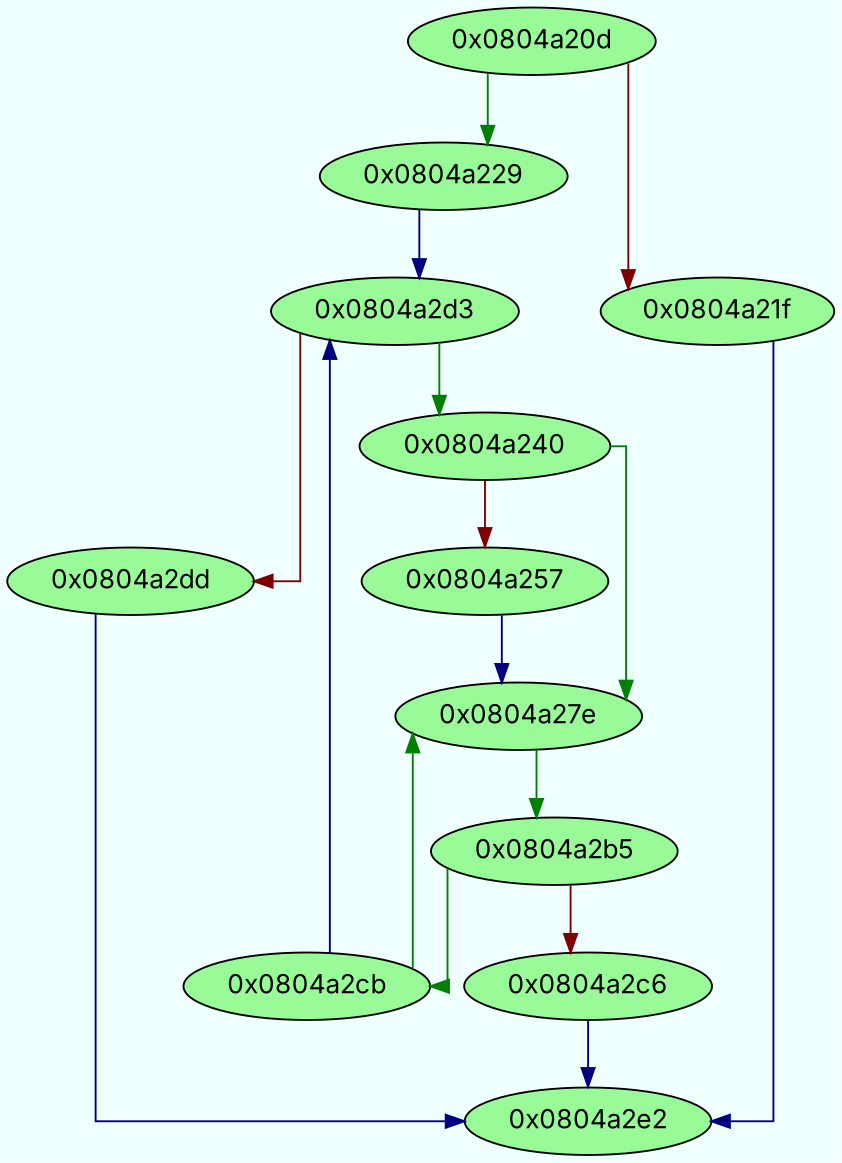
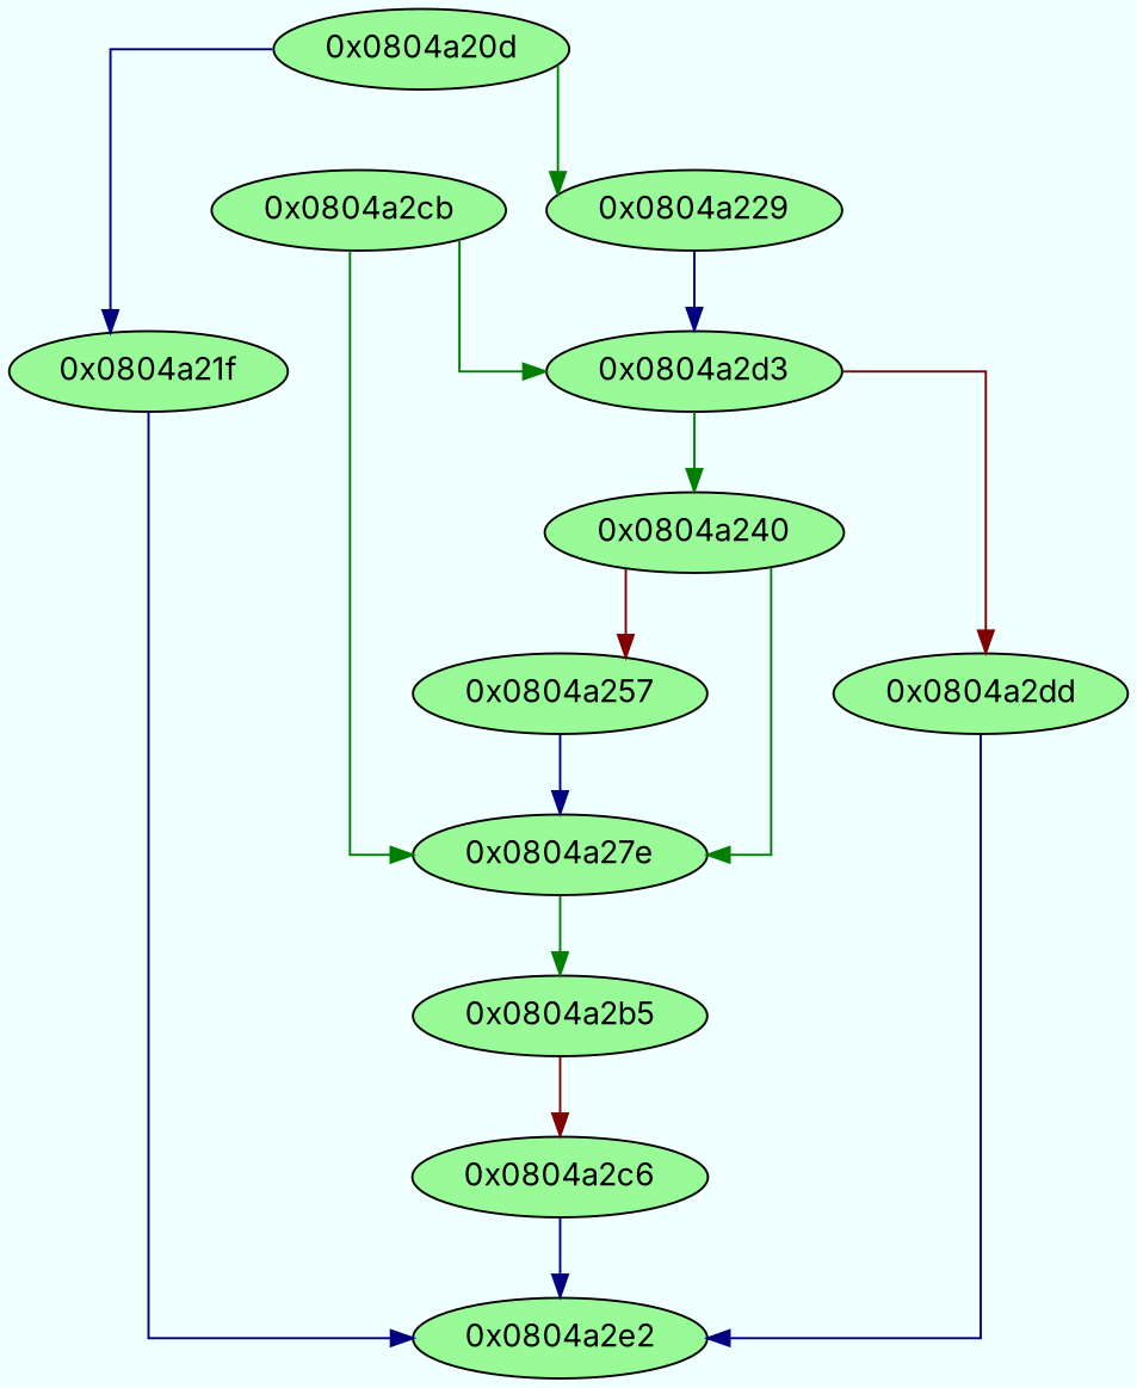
  digraph {
    bgcolor=azure
    fontname=Inter
    fontsize=8
    splines=ortho
    node [color=black fillcolor=palegreen fontname=Inter style=filled]
    edge [arrowhead=normal color="#007f00" fontname=Inter]
    n1 [label="0x0804a20d"]
    n2 [label="0x0804a229"]
    n3 [label="0x0804a21f"]
    n4 [label="0x0804a2d3"]
    n5 [label="0x0804a2e2"]
    n6 [label="0x0804a240"]
    n7 [label="0x0804a2dd"]
    n8 [label="0x0804a27e"]
    n9 [label="0x0804a257"]
    n10 [label="0x0804a2b5"]
    n11 [label="0x0804a2cb"]
    n12 [label="0x0804a2c6"]
    n1 -> n2
-   n1 -> n3 [color="#7f0000"]
+   n1 -> n3 [color="#00007f"]
    n2 -> n4 [color="#00007f"]
    n3 -> n5 [color="#00007f"]
    n4 -> n6
    n4 -> n7 [color="#7f0000"]
    n6 -> n8
    n6 -> n9 [color="#7f0000"]
    n7 -> n5 [color="#00007f"]
    n8 -> n10
    n9 -> n8 [color="#00007f"]
-   n10 -> n11
    n10 -> n12 [color="#7f0000"]
-   n11 -> n4 [color="#00007f"]
+   n11 -> n4
    n11 -> n8
    n12 -> n5 [color="#00007f"]
  }
